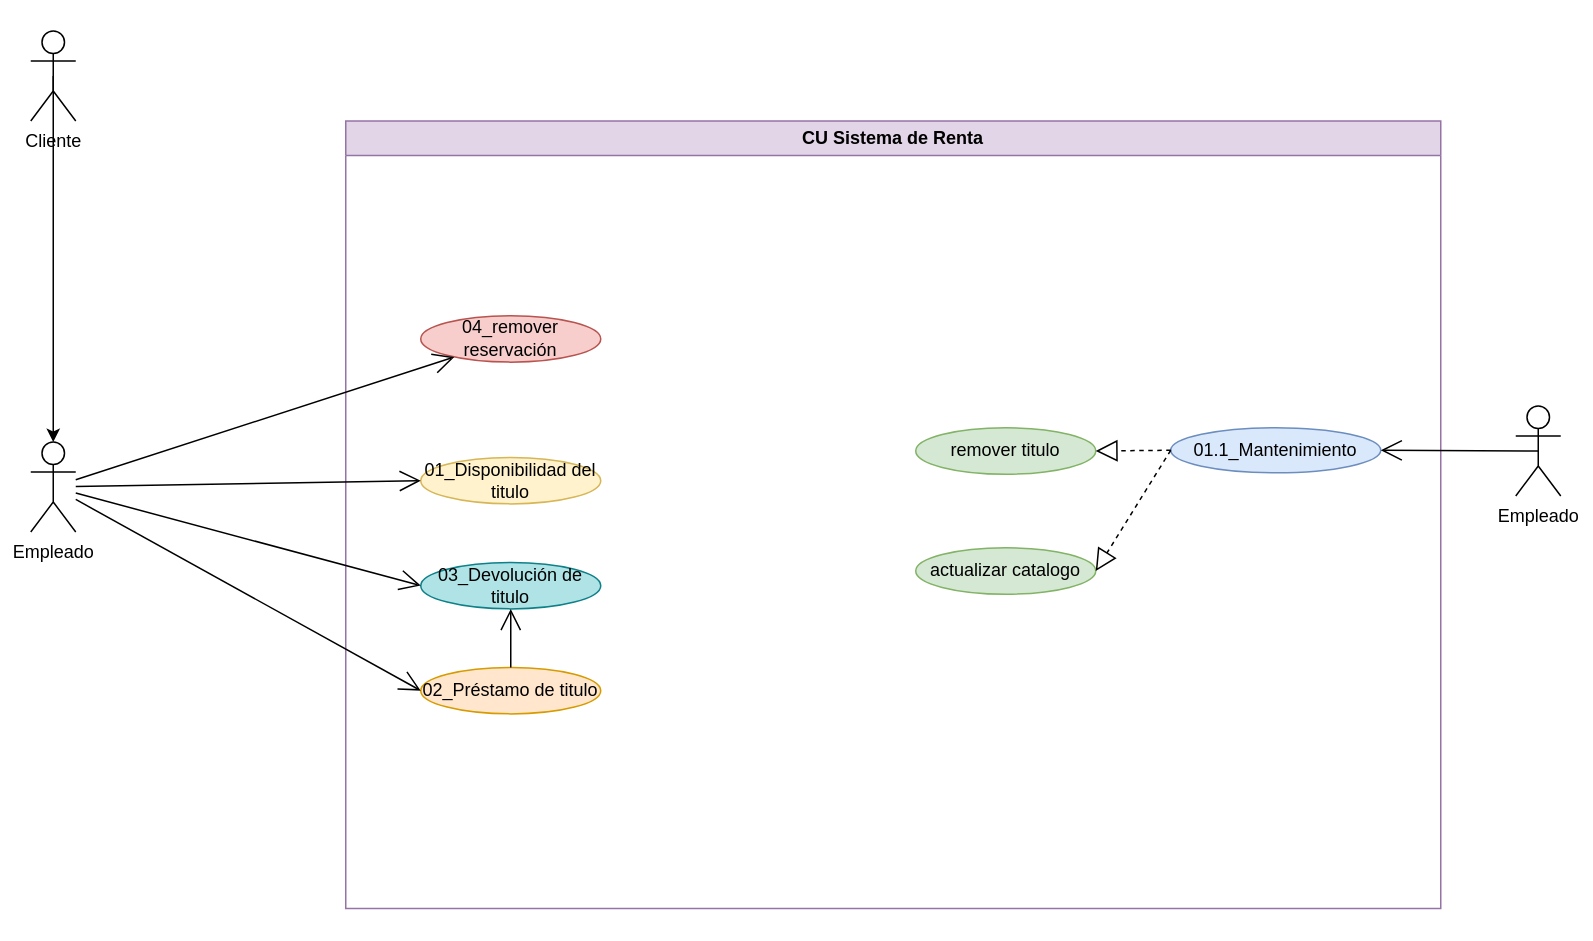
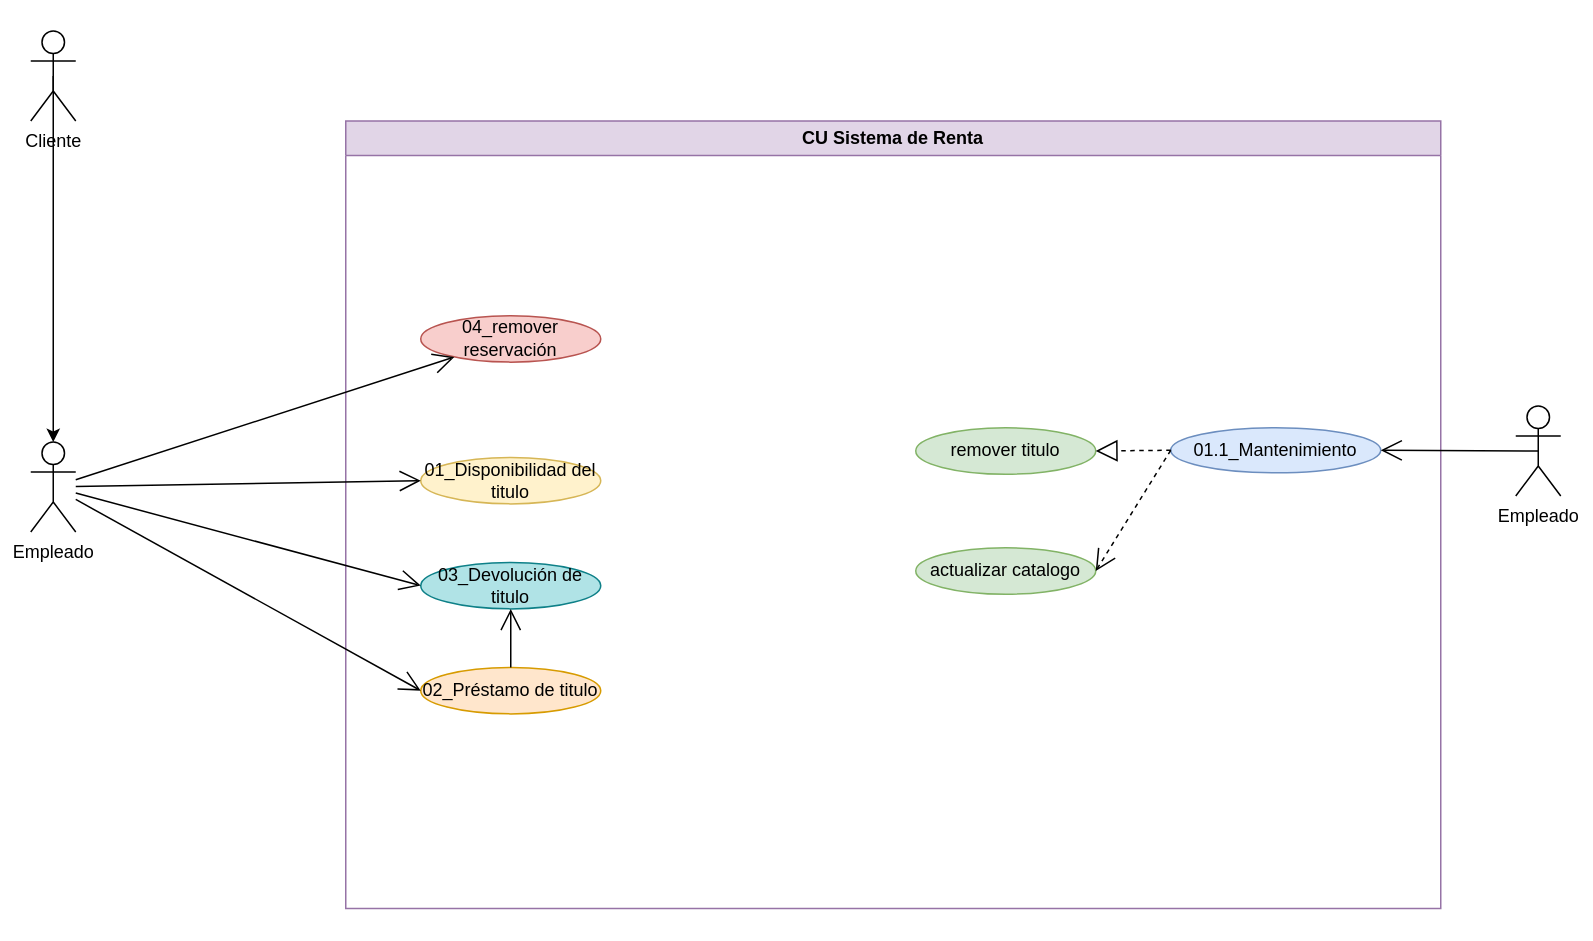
  <mxCell id="0" />
  <mxCell id="1" parent="0" />
  <mxCell id="2" value="Empleado" style="shape=umlActor;verticalLabelPosition=bottom;verticalAlign=top;html=1;" vertex="1" parent="1"><mxGeometry x="20" y="294" width="30" height="60" as="geometry" /></mxCell>
  <mxCell id="3" value="Empleado" style="shape=umlActor;verticalLabelPosition=bottom;verticalAlign=top;html=1;" vertex="1" parent="1"><mxGeometry x="1010" y="270" width="30" height="60" as="geometry" /></mxCell>
  <mxCell id="4" value="CU Sistema de Renta" style="swimlane;whiteSpace=wrap;html=1;fillColor=#e1d5e7;strokeColor=#9673a6;" vertex="1" parent="1"><mxGeometry x="230" y="80" width="730" height="525" as="geometry" /></mxCell>
  <mxCell id="5" value="actualizar catalogo" style="ellipse;whiteSpace=wrap;html=1;fillColor=#d5e8d4;strokeColor=#82b366;" vertex="1" parent="4"><mxGeometry x="380" y="284.5" width="120" height="31" as="geometry" /></mxCell>
  <mxCell id="6" value="remover titulo" style="ellipse;whiteSpace=wrap;html=1;fillColor=#d5e8d4;strokeColor=#82b366;" vertex="1" parent="4"><mxGeometry x="380" y="204.5" width="120" height="31" as="geometry" /></mxCell>
  <mxCell id="7" value="01.1_Mantenimiento" style="ellipse;whiteSpace=wrap;html=1;fillColor=#dae8fc;strokeColor=#6c8ebf;" vertex="1" parent="4"><mxGeometry x="550" y="204.5" width="140" height="30" as="geometry" /></mxCell>
- <mxCell id="8" value="" style="endArrow=block;dashed=1;endFill=0;endSize=12;html=1;rounded=0;entryX=1;entryY=0.5;entryDx=0;entryDy=0;exitX=0;exitY=0.5;exitDx=0;exitDy=0;" edge="1" parent="4" source="7" target="5"><mxGeometry width="160" relative="1" as="geometry"><mxPoint x="180" y="264.5" as="sourcePoint" /><mxPoint x="340" y="264.5" as="targetPoint" /></mxGeometry></mxCell>
+ <mxCell id="8" value="" style="endArrow=open;dashed=1;endFill=0;endSize=12;html=1;rounded=0;entryX=1;entryY=0.5;entryDx=0;entryDy=0;exitX=0;exitY=0.5;exitDx=0;exitDy=0;" edge="1" parent="4" source="7" target="5"><mxGeometry width="160" relative="1" as="geometry"><mxPoint x="180" y="264.5" as="sourcePoint" /><mxPoint x="340" y="264.5" as="targetPoint" /></mxGeometry></mxCell>
  <mxCell id="9" value="" style="endArrow=block;dashed=1;endFill=0;endSize=12;html=1;rounded=0;entryX=1;entryY=0.5;entryDx=0;entryDy=0;exitX=0;exitY=0.5;exitDx=0;exitDy=0;" edge="1" parent="4" source="7" target="6"><mxGeometry width="160" relative="1" as="geometry"><mxPoint x="170" y="254.5" as="sourcePoint" /><mxPoint x="330" y="254.5" as="targetPoint" /></mxGeometry></mxCell>
  <mxCell id="10" value="01_Disponibilidad del titulo" style="ellipse;whiteSpace=wrap;html=1;fillColor=#fff2cc;strokeColor=#d6b656;" vertex="1" parent="4"><mxGeometry x="50" y="224.25" width="120" height="31" as="geometry" /></mxCell>
  <mxCell id="11" value="03_Devolución de titulo" style="ellipse;whiteSpace=wrap;html=1;fillColor=#b0e3e6;strokeColor=#0e8088;" vertex="1" parent="4"><mxGeometry x="50" y="294.25" width="120" height="31" as="geometry" /></mxCell>
  <mxCell id="12" value="02_Préstamo de titulo" style="ellipse;whiteSpace=wrap;html=1;fillColor=#ffe6cc;strokeColor=#d79b00;" vertex="1" parent="4"><mxGeometry x="50" y="364.25" width="120" height="31" as="geometry" /></mxCell>
  <mxCell id="13" value="" style="endArrow=open;endFill=1;endSize=12;html=1;rounded=0;entryX=0.5;entryY=1;entryDx=0;entryDy=0;exitX=0.5;exitY=0;exitDx=0;exitDy=0;" edge="1" parent="4" source="12" target="11"><mxGeometry width="160" relative="1" as="geometry"><mxPoint x="170" y="544.25" as="sourcePoint" /><mxPoint x="330" y="544.25" as="targetPoint" /></mxGeometry></mxCell>
  <mxCell id="14" value="04_remover reservación" style="ellipse;whiteSpace=wrap;html=1;fillColor=#f8cecc;strokeColor=#b85450;" vertex="1" parent="4"><mxGeometry x="50" y="129.75" width="120" height="31" as="geometry" /></mxCell>
  <mxCell id="15" value="Cliente" style="shape=umlActor;verticalLabelPosition=bottom;verticalAlign=top;html=1;outlineConnect=0;" vertex="1" parent="1"><mxGeometry x="20" y="20" width="30" height="60" as="geometry" /></mxCell>
  <mxCell id="16" style="edgeStyle=orthogonalEdgeStyle;rounded=0;orthogonalLoop=1;jettySize=auto;html=1;exitX=0.5;exitY=0.5;exitDx=0;exitDy=0;exitPerimeter=0;entryX=0.5;entryY=0;entryDx=0;entryDy=0;entryPerimeter=0;" edge="1" parent="1" source="15" target="2"><mxGeometry relative="1" as="geometry" /></mxCell>
  <mxCell id="17" value="" style="endArrow=open;endFill=1;endSize=12;html=1;rounded=0;entryX=0;entryY=0.5;entryDx=0;entryDy=0;" edge="1" parent="1" source="2" target="10"><mxGeometry width="160" relative="1" as="geometry"><mxPoint x="390" y="340" as="sourcePoint" /><mxPoint x="550" y="340" as="targetPoint" /></mxGeometry></mxCell>
  <mxCell id="18" value="" style="endArrow=open;endFill=1;endSize=12;html=1;rounded=0;entryX=0;entryY=0.5;entryDx=0;entryDy=0;" edge="1" parent="1" source="2" target="12"><mxGeometry width="160" relative="1" as="geometry"><mxPoint x="-85" y="574" as="sourcePoint" /><mxPoint x="155" y="470" as="targetPoint" /></mxGeometry></mxCell>
  <mxCell id="19" value="" style="endArrow=open;endFill=1;endSize=12;html=1;rounded=0;entryX=0;entryY=0.5;entryDx=0;entryDy=0;" edge="1" parent="1" source="2" target="11"><mxGeometry width="160" relative="1" as="geometry"><mxPoint x="70" y="319" as="sourcePoint" /><mxPoint x="310" y="215" as="targetPoint" /></mxGeometry></mxCell>
  <mxCell id="20" value="" style="endArrow=open;endFill=1;endSize=12;html=1;rounded=0;entryX=1;entryY=0.5;entryDx=0;entryDy=0;exitX=0.5;exitY=0.5;exitDx=0;exitDy=0;exitPerimeter=0;" edge="1" parent="1" source="3" target="7"><mxGeometry width="160" relative="1" as="geometry"><mxPoint x="880" y="650" as="sourcePoint" /><mxPoint x="1040" y="650" as="targetPoint" /></mxGeometry></mxCell>
  <mxCell id="21" value="" style="endArrow=open;endFill=1;endSize=12;html=1;rounded=0;" edge="1" parent="1" source="2" target="14"><mxGeometry width="160" relative="1" as="geometry"><mxPoint x="60" y="114.63" as="sourcePoint" /><mxPoint x="338.224" y="-29.999" as="targetPoint" /></mxGeometry></mxCell>
